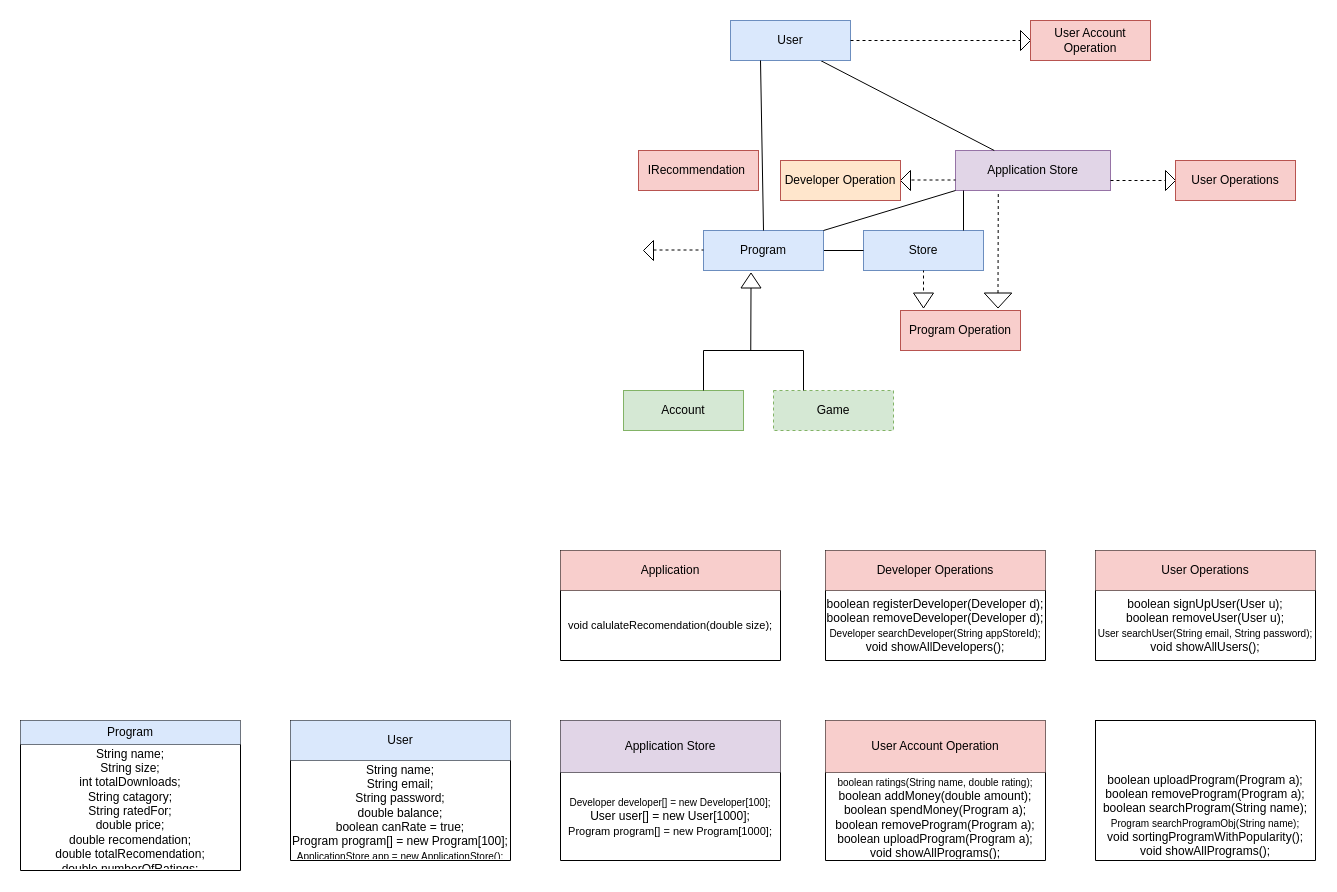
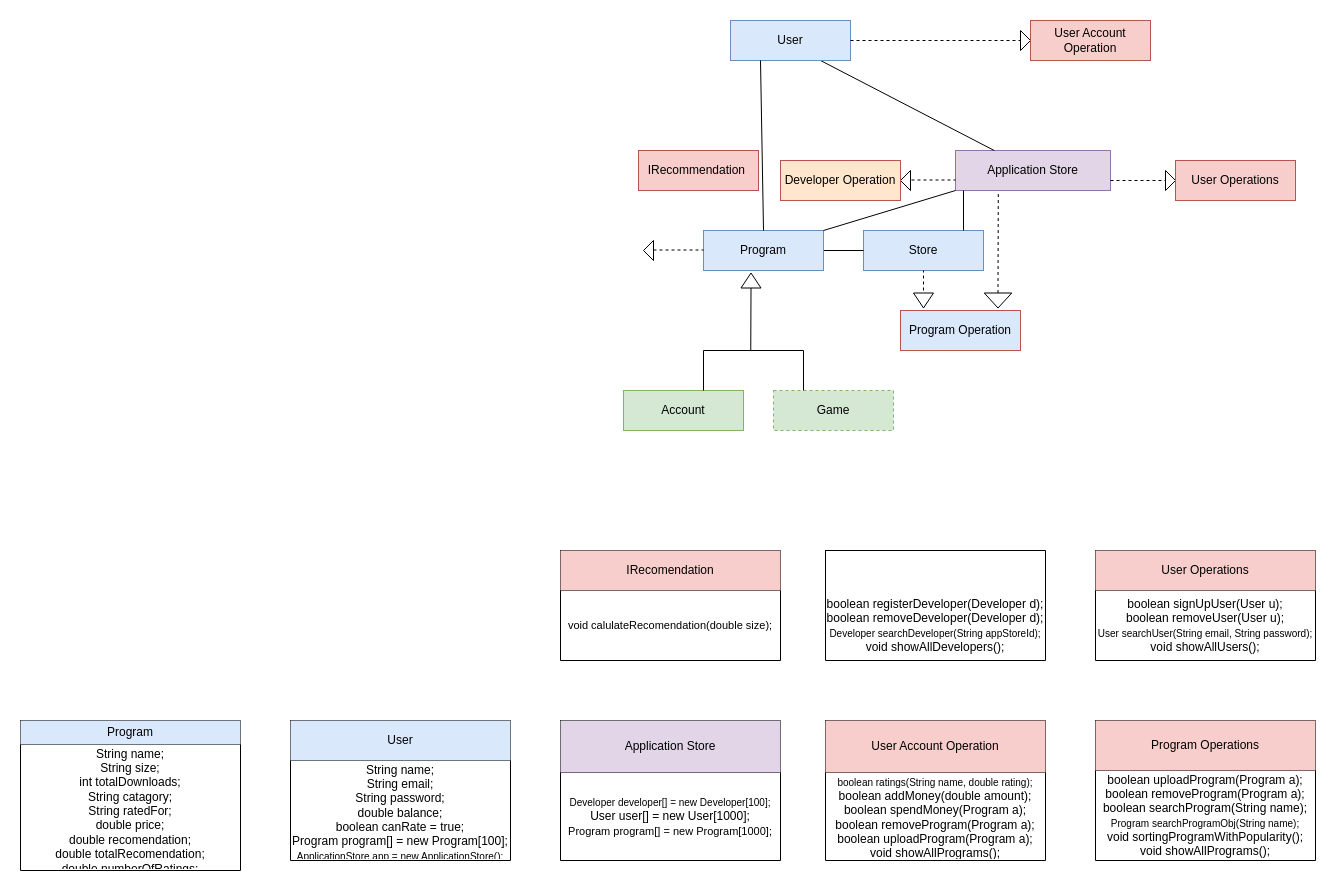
  <mxCell id="0" />
  <mxCell id="1" parent="0" />
  <mxCell id="2" value="" style="shape=table;html=1;whiteSpace=wrap;startSize=0;container=1;collapsible=0;childLayout=tableLayout;" parent="1" vertex="1"><mxGeometry x="1095" y="550" width="220" height="110" as="geometry" /></mxCell>
  <mxCell id="3" value="" style="shape=partialRectangle;html=1;whiteSpace=wrap;collapsible=0;dropTarget=0;pointerEvents=0;fillColor=none;top=0;left=0;bottom=0;right=0;points=[[0,0.5],[1,0.5]];portConstraint=eastwest;" parent="2" vertex="1"><mxGeometry width="220" height="40" as="geometry" /></mxCell>
  <mxCell id="4" value="&lt;font color=&quot;#000000&quot;&gt;User Operations&lt;/font&gt;" style="shape=partialRectangle;html=1;whiteSpace=wrap;connectable=0;overflow=hidden;fillColor=#f8cecc;top=0;left=0;bottom=0;right=0;strokeColor=#b85450;" parent="3" vertex="1"><mxGeometry width="220" height="40" as="geometry" /></mxCell>
  <mxCell id="5" value="" style="shape=partialRectangle;html=1;whiteSpace=wrap;collapsible=0;dropTarget=0;pointerEvents=0;fillColor=none;top=0;left=0;bottom=0;right=0;points=[[0,0.5],[1,0.5]];portConstraint=eastwest;" parent="2" vertex="1"><mxGeometry y="40" width="220" height="70" as="geometry" /></mxCell>
  <mxCell id="6" value="boolean signUpUser(User u);&lt;br&gt;boolean removeUser(User u);&lt;br&gt;&lt;font style=&quot;font-size: 10px&quot;&gt;User searchUser(String email, String password);&lt;br&gt;&lt;/font&gt;void showAllUsers();" style="shape=partialRectangle;html=1;whiteSpace=wrap;connectable=0;overflow=hidden;fillColor=none;top=0;left=0;bottom=0;right=0;" parent="5" vertex="1"><mxGeometry width="220" height="70" as="geometry" /></mxCell>
  <mxCell id="7" value="" style="shape=table;html=1;whiteSpace=wrap;startSize=0;container=1;collapsible=0;childLayout=tableLayout;" parent="1" vertex="1"><mxGeometry x="825" y="550" width="220" height="110" as="geometry" /></mxCell>
  <mxCell id="8" value="" style="shape=partialRectangle;html=1;whiteSpace=wrap;collapsible=0;dropTarget=0;pointerEvents=0;fillColor=none;top=0;left=0;bottom=0;right=0;points=[[0,0.5],[1,0.5]];portConstraint=eastwest;" parent="7" vertex="1"><mxGeometry width="220" height="40" as="geometry" /></mxCell>
- <mxCell id="9" value="&lt;font color=&quot;#000000&quot;&gt;Developer Operations&lt;/font&gt;" style="shape=partialRectangle;html=1;whiteSpace=wrap;connectable=0;overflow=hidden;fillColor=#f8cecc;top=0;left=0;bottom=0;right=0;strokeColor=#b85450;" parent="8" vertex="1"><mxGeometry width="220" height="40" as="geometry" /></mxCell>
  <mxCell id="10" value="" style="shape=partialRectangle;html=1;whiteSpace=wrap;collapsible=0;dropTarget=0;pointerEvents=0;fillColor=none;top=0;left=0;bottom=0;right=0;points=[[0,0.5],[1,0.5]];portConstraint=eastwest;" parent="7" vertex="1"><mxGeometry y="40" width="220" height="70" as="geometry" /></mxCell>
  <mxCell id="11" value="boolean registerDeveloper(Developer d);&lt;br&gt;boolean removeDeveloper(Developer d);&lt;br&gt;&lt;font style=&quot;font-size: 10px&quot;&gt;Developer searchDeveloper(String appStoreId);&lt;br&gt;&lt;/font&gt;void showAllDevelopers();" style="shape=partialRectangle;html=1;whiteSpace=wrap;connectable=0;overflow=hidden;fillColor=none;top=0;left=0;bottom=0;right=0;" parent="10" vertex="1"><mxGeometry width="220" height="70" as="geometry" /></mxCell>
  <mxCell id="12" value="" style="shape=table;html=1;whiteSpace=wrap;startSize=0;container=1;collapsible=0;childLayout=tableLayout;" parent="1" vertex="1"><mxGeometry x="1095" y="720" width="220" height="140" as="geometry" /></mxCell>
  <mxCell id="13" value="" style="shape=partialRectangle;html=1;whiteSpace=wrap;collapsible=0;dropTarget=0;pointerEvents=0;fillColor=none;top=0;left=0;bottom=0;right=0;points=[[0,0.5],[1,0.5]];portConstraint=eastwest;" parent="12" vertex="1"><mxGeometry width="220" height="50" as="geometry" /></mxCell>
+ <mxCell id="14" value="&lt;font color=&quot;#000000&quot;&gt;Program&amp;nbsp;Operations&lt;/font&gt;" style="shape=partialRectangle;html=1;whiteSpace=wrap;connectable=0;overflow=hidden;fillColor=#f8cecc;top=0;left=0;bottom=0;right=0;strokeColor=#b85450;" parent="13" vertex="1"><mxGeometry width="220" height="50" as="geometry" /></mxCell>
  <mxCell id="15" value="" style="shape=partialRectangle;html=1;whiteSpace=wrap;collapsible=0;dropTarget=0;pointerEvents=0;fillColor=none;top=0;left=0;bottom=0;right=0;points=[[0,0.5],[1,0.5]];portConstraint=eastwest;" parent="12" vertex="1"><mxGeometry y="50" width="220" height="90" as="geometry" /></mxCell>
  <mxCell id="16" value="boolean uploadProgram(Program a);&lt;br&gt;boolean removeProgram(Program a);&lt;br&gt;boolean searchProgram(String name);&lt;br&gt;&lt;font style=&quot;font-size: 10px&quot;&gt;Program searchProgramObj(String name);&lt;br&gt;&lt;/font&gt;void sortingProgramWithPopularity();&lt;br&gt;void showAllPrograms();" style="shape=partialRectangle;html=1;whiteSpace=wrap;connectable=0;overflow=hidden;fillColor=none;top=0;left=0;bottom=0;right=0;" parent="15" vertex="1"><mxGeometry width="220" height="90" as="geometry" /></mxCell>
  <mxCell id="17" value="" style="shape=table;html=1;whiteSpace=wrap;startSize=0;container=1;collapsible=0;childLayout=tableLayout;" parent="1" vertex="1"><mxGeometry x="560" y="550" width="220" height="110" as="geometry" /></mxCell>
  <mxCell id="18" value="" style="shape=partialRectangle;html=1;whiteSpace=wrap;collapsible=0;dropTarget=0;pointerEvents=0;fillColor=none;top=0;left=0;bottom=0;right=0;points=[[0,0.5],[1,0.5]];portConstraint=eastwest;" parent="17" vertex="1"><mxGeometry width="220" height="40" as="geometry" /></mxCell>
- <mxCell id="19" value="&lt;font color=&quot;#000000&quot;&gt;&lt;span&gt;Application&lt;/span&gt;&lt;/font&gt;" style="shape=partialRectangle;html=1;whiteSpace=wrap;connectable=0;overflow=hidden;fillColor=#f8cecc;top=0;left=0;bottom=0;right=0;strokeColor=#b85450;" parent="18" vertex="1"><mxGeometry width="220" height="40" as="geometry" /></mxCell>
+ <mxCell id="19" value="&lt;font color=&quot;#000000&quot;&gt;&lt;span&gt;IRecomendation&lt;/span&gt;&lt;/font&gt;" style="shape=partialRectangle;html=1;whiteSpace=wrap;connectable=0;overflow=hidden;fillColor=#f8cecc;top=0;left=0;bottom=0;right=0;strokeColor=#b85450;" parent="18" vertex="1"><mxGeometry width="220" height="40" as="geometry" /></mxCell>
  <mxCell id="20" value="" style="shape=partialRectangle;html=1;whiteSpace=wrap;collapsible=0;dropTarget=0;pointerEvents=0;fillColor=none;top=0;left=0;bottom=0;right=0;points=[[0,0.5],[1,0.5]];portConstraint=eastwest;" parent="17" vertex="1"><mxGeometry y="40" width="220" height="70" as="geometry" /></mxCell>
  <mxCell id="21" value="&lt;font style=&quot;font-size: 11px&quot;&gt;void calulateRecomendation(double size);&lt;/font&gt;" style="shape=partialRectangle;html=1;whiteSpace=wrap;connectable=0;overflow=hidden;fillColor=none;top=0;left=0;bottom=0;right=0;" parent="20" vertex="1"><mxGeometry width="220" height="70" as="geometry" /></mxCell>
  <mxCell id="22" value="" style="shape=table;html=1;whiteSpace=wrap;startSize=0;container=1;collapsible=0;childLayout=tableLayout;" parent="1" vertex="1"><mxGeometry x="825" y="720" width="220" height="140" as="geometry" /></mxCell>
  <mxCell id="23" value="" style="shape=partialRectangle;html=1;whiteSpace=wrap;collapsible=0;dropTarget=0;pointerEvents=0;fillColor=none;top=0;left=0;bottom=0;right=0;points=[[0,0.5],[1,0.5]];portConstraint=eastwest;" parent="22" vertex="1"><mxGeometry width="220" height="52" as="geometry" /></mxCell>
  <mxCell id="24" value="&lt;font color=&quot;#000000&quot;&gt;&lt;span&gt;User Account Operation&lt;/span&gt;&lt;/font&gt;" style="shape=partialRectangle;html=1;whiteSpace=wrap;connectable=0;overflow=hidden;fillColor=#f8cecc;top=0;left=0;bottom=0;right=0;strokeColor=#b85450;" parent="23" vertex="1"><mxGeometry width="220" height="52" as="geometry" /></mxCell>
  <mxCell id="25" value="" style="shape=partialRectangle;html=1;whiteSpace=wrap;collapsible=0;dropTarget=0;pointerEvents=0;fillColor=none;top=0;left=0;bottom=0;right=0;points=[[0,0.5],[1,0.5]];portConstraint=eastwest;" parent="22" vertex="1"><mxGeometry y="52" width="220" height="88" as="geometry" /></mxCell>
  <mxCell id="26" value="&lt;font&gt;&lt;font size=&quot;1&quot;&gt;boolean ratings(String name, double rating);&lt;/font&gt;&lt;br&gt;&lt;font style=&quot;font-size: 12px&quot;&gt;boolean addMoney(double amount);&lt;br&gt;&lt;/font&gt;boolean spendMoney(Program a);&lt;br&gt;boolean removeProgram(Program a);&lt;br&gt;boolean uploadProgram(Program a);&lt;br&gt;void showAllPrograms();&lt;br&gt;&lt;/font&gt;" style="shape=partialRectangle;html=1;whiteSpace=wrap;connectable=0;overflow=hidden;fillColor=none;top=0;left=0;bottom=0;right=0;" parent="25" vertex="1"><mxGeometry width="220" height="88" as="geometry" /></mxCell>
  <mxCell id="27" value="" style="group" vertex="1" connectable="0" parent="1"><mxGeometry x="523" y="20" width="772" height="410" as="geometry" /></mxCell>
  <mxCell id="28" value="Application Store" style="rounded=0;whiteSpace=wrap;html=1;fillColor=#e1d5e7;strokeColor=#9673a6;" parent="27" vertex="1"><mxGeometry x="432" y="130" width="155" height="40" as="geometry" /></mxCell>
  <mxCell id="29" value="" style="endArrow=none;html=1;entryX=0.25;entryY=0;entryDx=0;entryDy=0;exitX=0.75;exitY=1;exitDx=0;exitDy=0;" parent="27" edge="1" target="28" source="30"><mxGeometry width="50" height="50" relative="1" as="geometry"><mxPoint x="582" y="210" as="sourcePoint" /><mxPoint x="582" y="170" as="targetPoint" /></mxGeometry></mxCell>
  <mxCell id="30" value="User" style="rounded=0;whiteSpace=wrap;html=1;fillColor=#dae8fc;strokeColor=#6c8ebf;" parent="27" vertex="1"><mxGeometry x="207" width="120" height="40" as="geometry" /></mxCell>
  <mxCell id="31" value="" style="endArrow=none;dashed=1;html=1;exitX=1;exitY=0.75;exitDx=0;exitDy=0;" parent="27" source="28" edge="1"><mxGeometry width="50" height="50" relative="1" as="geometry"><mxPoint x="592" y="160" as="sourcePoint" /><mxPoint x="642" y="160" as="targetPoint" /></mxGeometry></mxCell>
  <mxCell id="32" value="" style="triangle;whiteSpace=wrap;html=1;" parent="27" vertex="1"><mxGeometry x="642" y="150" width="10" height="20" as="geometry" /></mxCell>
  <mxCell id="33" value="User Operations" style="rounded=0;whiteSpace=wrap;html=1;fillColor=#f8cecc;strokeColor=#b85450;" parent="27" vertex="1"><mxGeometry x="652" y="140" width="120" height="40" as="geometry" /></mxCell>
  <mxCell id="34" value="Store" style="rounded=0;whiteSpace=wrap;html=1;fillColor=#dae8fc;strokeColor=#6c8ebf;" parent="27" vertex="1"><mxGeometry x="340" y="210" width="120" height="40" as="geometry" /></mxCell>
  <mxCell id="35" value="" style="endArrow=none;html=1;" parent="27" edge="1"><mxGeometry width="50" height="50" relative="1" as="geometry"><mxPoint x="440" y="210" as="sourcePoint" /><mxPoint x="440" y="170" as="targetPoint" /></mxGeometry></mxCell>
  <mxCell id="36" value="" style="endArrow=none;html=1;" parent="27" edge="1"><mxGeometry width="50" height="50" relative="1" as="geometry"><mxPoint x="300" y="230" as="sourcePoint" /><mxPoint x="340" y="230" as="targetPoint" /></mxGeometry></mxCell>
  <mxCell id="37" value="Program" style="rounded=0;whiteSpace=wrap;html=1;fillColor=#dae8fc;strokeColor=#6c8ebf;" parent="27" vertex="1"><mxGeometry x="180" y="210" width="120" height="40" as="geometry" /></mxCell>
  <mxCell id="38" value="" style="endArrow=none;dashed=1;html=1;" parent="27" edge="1"><mxGeometry width="50" height="50" relative="1" as="geometry"><mxPoint x="382" y="159.5" as="sourcePoint" /><mxPoint x="432" y="159.5" as="targetPoint" /></mxGeometry></mxCell>
  <mxCell id="39" value="" style="triangle;whiteSpace=wrap;html=1;rotation=-180;" parent="27" vertex="1"><mxGeometry x="377" y="150" width="10" height="20" as="geometry" /></mxCell>
  <mxCell id="40" value="Developer Operation" style="rounded=0;whiteSpace=wrap;html=1;fillColor=#ffe6cc;strokeColor=#b85450;" parent="27" vertex="1"><mxGeometry x="257" y="140" width="120" height="40" as="geometry" /></mxCell>
  <mxCell id="41" value="" style="endArrow=none;dashed=1;html=1;entryX=0.5;entryY=1;entryDx=0;entryDy=0;" parent="27" target="34" edge="1"><mxGeometry width="50" height="50" relative="1" as="geometry"><mxPoint x="400" y="270" as="sourcePoint" /><mxPoint x="510" y="270" as="targetPoint" /></mxGeometry></mxCell>
  <mxCell id="42" value="" style="triangle;whiteSpace=wrap;html=1;rotation=90;" parent="27" vertex="1"><mxGeometry x="392.5" y="270" width="15" height="20" as="geometry" /></mxCell>
- <mxCell id="43" value="Program Operation" style="rounded=0;whiteSpace=wrap;html=1;fillColor=#f8cecc;strokeColor=#b85450;" parent="27" vertex="1"><mxGeometry x="377" y="290" width="120" height="40" as="geometry" /></mxCell>
+ <mxCell id="43" value="Program Operation" style="rounded=0;whiteSpace=wrap;html=1;fillColor=#dae8fc;strokeColor=#b85450;" parent="27" vertex="1"><mxGeometry x="377" y="290" width="120" height="40" as="geometry" /></mxCell>
  <mxCell id="44" value="" style="endArrow=none;dashed=1;html=1;" parent="27" edge="1"><mxGeometry width="50" height="50" relative="1" as="geometry"><mxPoint x="130" y="229.5" as="sourcePoint" /><mxPoint x="180" y="229.5" as="targetPoint" /></mxGeometry></mxCell>
  <mxCell id="45" value="" style="triangle;whiteSpace=wrap;html=1;rotation=-180;" parent="27" vertex="1"><mxGeometry x="120" y="220" width="10" height="20" as="geometry" /></mxCell>
  <mxCell id="46" value="IRecommendation&amp;nbsp;" style="rounded=0;whiteSpace=wrap;html=1;fillColor=#f8cecc;strokeColor=#b85450;" parent="27" vertex="1"><mxGeometry x="115" y="130" width="120" height="40" as="geometry" /></mxCell>
  <mxCell id="47" value="Game" style="rounded=0;whiteSpace=wrap;html=1;fillColor=#d5e8d4;strokeColor=#82b366;dashed=1;" parent="27" vertex="1"><mxGeometry x="250" y="370" width="120" height="40" as="geometry" /></mxCell>
  <mxCell id="48" value="Account" style="rounded=0;whiteSpace=wrap;html=1;fillColor=#d5e8d4;strokeColor=#82b366;" parent="27" vertex="1"><mxGeometry x="100" y="370" width="120" height="40" as="geometry" /></mxCell>
  <mxCell id="49" value="" style="endArrow=none;html=1;" parent="27" edge="1"><mxGeometry width="50" height="50" relative="1" as="geometry"><mxPoint x="180" y="370" as="sourcePoint" /><mxPoint x="180" y="330" as="targetPoint" /></mxGeometry></mxCell>
  <mxCell id="50" value="" style="endArrow=none;html=1;exitX=0.25;exitY=0;exitDx=0;exitDy=0;" parent="27" source="47" edge="1"><mxGeometry width="50" height="50" relative="1" as="geometry"><mxPoint x="190" y="380" as="sourcePoint" /><mxPoint x="280" y="330" as="targetPoint" /></mxGeometry></mxCell>
  <mxCell id="51" value="" style="endArrow=none;html=1;" parent="27" edge="1"><mxGeometry width="50" height="50" relative="1" as="geometry"><mxPoint x="180" y="330" as="sourcePoint" /><mxPoint x="280" y="330" as="targetPoint" /></mxGeometry></mxCell>
  <mxCell id="52" value="" style="endArrow=none;html=1;entryX=0;entryY=0.5;entryDx=0;entryDy=0;" parent="27" target="53" edge="1"><mxGeometry width="50" height="50" relative="1" as="geometry"><mxPoint x="227.26" y="330" as="sourcePoint" /><mxPoint x="227.26" y="270" as="targetPoint" /></mxGeometry></mxCell>
  <mxCell id="53" value="" style="triangle;whiteSpace=wrap;html=1;rotation=-90;" parent="27" vertex="1"><mxGeometry x="220" y="250" width="15" height="20" as="geometry" /></mxCell>
  <mxCell id="54" value="" style="endArrow=none;dashed=1;html=1;exitX=1;exitY=0.5;exitDx=0;exitDy=0;entryX=0;entryY=0.5;entryDx=0;entryDy=0;" parent="27" source="30" edge="1" target="56"><mxGeometry width="50" height="50" relative="1" as="geometry"><mxPoint x="667" y="230" as="sourcePoint" /><mxPoint x="717" y="230" as="targetPoint" /></mxGeometry></mxCell>
  <mxCell id="55" value="" style="triangle;whiteSpace=wrap;html=1;" parent="27" vertex="1"><mxGeometry x="497" y="10" width="10" height="20" as="geometry" /></mxCell>
  <mxCell id="56" value="User Account Operation" style="rounded=0;whiteSpace=wrap;html=1;fillColor=#f8cecc;strokeColor=#b85450;" parent="27" vertex="1"><mxGeometry x="507" width="120" height="40" as="geometry" /></mxCell>
  <mxCell id="57" value="" style="endArrow=none;html=1;entryX=0;entryY=1;entryDx=0;entryDy=0;exitX=1;exitY=0;exitDx=0;exitDy=0;" parent="27" source="37" target="28" edge="1"><mxGeometry width="50" height="50" relative="1" as="geometry"><mxPoint x="320" y="240" as="sourcePoint" /><mxPoint x="425" y="170" as="targetPoint" /></mxGeometry></mxCell>
  <mxCell id="58" value="" style="endArrow=none;dashed=1;html=1;entryX=0.276;entryY=1.046;entryDx=0;entryDy=0;exitX=0;exitY=0.5;exitDx=0;exitDy=0;entryPerimeter=0;" parent="27" source="59" target="28" edge="1"><mxGeometry width="50" height="50" relative="1" as="geometry"><mxPoint x="471" y="240" as="sourcePoint" /><mxPoint x="478" y="170" as="targetPoint" /></mxGeometry></mxCell>
  <mxCell id="59" value="" style="triangle;whiteSpace=wrap;html=1;rotation=90;" parent="27" vertex="1"><mxGeometry x="467" y="266.25" width="15" height="27.5" as="geometry" /></mxCell>
  <mxCell id="60" value="" style="endArrow=none;html=1;entryX=0.25;entryY=1;entryDx=0;entryDy=0;exitX=0.5;exitY=0;exitDx=0;exitDy=0;" edge="1" parent="27" source="37" target="30"><mxGeometry width="50" height="50" relative="1" as="geometry"><mxPoint x="377" y="220" as="sourcePoint" /><mxPoint x="427" y="170" as="targetPoint" /></mxGeometry></mxCell>
  <mxCell id="61" value="" style="shape=table;html=1;whiteSpace=wrap;startSize=0;container=1;collapsible=0;childLayout=tableLayout;" vertex="1" parent="1"><mxGeometry x="560" y="720" width="220" height="140" as="geometry" /></mxCell>
  <mxCell id="62" value="" style="shape=partialRectangle;html=1;whiteSpace=wrap;collapsible=0;dropTarget=0;pointerEvents=0;fillColor=none;top=0;left=0;bottom=0;right=0;points=[[0,0.5],[1,0.5]];portConstraint=eastwest;" vertex="1" parent="61"><mxGeometry width="220" height="52" as="geometry" /></mxCell>
  <mxCell id="63" value="&lt;font color=&quot;#000000&quot;&gt;&lt;span&gt;Application Store&lt;/span&gt;&lt;/font&gt;" style="shape=partialRectangle;html=1;whiteSpace=wrap;connectable=0;overflow=hidden;fillColor=#e1d5e7;top=0;left=0;bottom=0;right=0;strokeColor=#9673a6;" vertex="1" parent="62"><mxGeometry width="220" height="52" as="geometry" /></mxCell>
  <mxCell id="64" value="" style="shape=partialRectangle;html=1;whiteSpace=wrap;collapsible=0;dropTarget=0;pointerEvents=0;fillColor=none;top=0;left=0;bottom=0;right=0;points=[[0,0.5],[1,0.5]];portConstraint=eastwest;" vertex="1" parent="61"><mxGeometry y="52" width="220" height="88" as="geometry" /></mxCell>
  <mxCell id="65" value="&lt;font&gt;&lt;font style=&quot;font-size: 10px&quot;&gt;Developer developer[] = new Developer[100];&lt;br&gt;&lt;/font&gt;User user[] = new User[1000];&lt;br&gt;&lt;font style=&quot;font-size: 11px&quot;&gt;Program program[] = new Program[1000];&lt;/font&gt;&lt;br&gt;&lt;/font&gt;" style="shape=partialRectangle;html=1;whiteSpace=wrap;connectable=0;overflow=hidden;fillColor=none;top=0;left=0;bottom=0;right=0;" vertex="1" parent="64"><mxGeometry width="220" height="88" as="geometry" /></mxCell>
  <mxCell id="66" value="" style="shape=table;html=1;whiteSpace=wrap;startSize=0;container=1;collapsible=0;childLayout=tableLayout;" vertex="1" parent="1"><mxGeometry x="290" y="720" width="220" height="140" as="geometry" /></mxCell>
  <mxCell id="67" value="" style="shape=partialRectangle;html=1;whiteSpace=wrap;collapsible=0;dropTarget=0;pointerEvents=0;fillColor=none;top=0;left=0;bottom=0;right=0;points=[[0,0.5],[1,0.5]];portConstraint=eastwest;" vertex="1" parent="66"><mxGeometry width="220" height="40" as="geometry" /></mxCell>
  <mxCell id="68" value="&lt;font color=&quot;#000000&quot;&gt;&lt;span&gt;User&lt;/span&gt;&lt;/font&gt;" style="shape=partialRectangle;html=1;whiteSpace=wrap;connectable=0;overflow=hidden;fillColor=#dae8fc;top=0;left=0;bottom=0;right=0;strokeColor=#6c8ebf;" vertex="1" parent="67"><mxGeometry width="220" height="40" as="geometry" /></mxCell>
  <mxCell id="69" value="" style="shape=partialRectangle;html=1;whiteSpace=wrap;collapsible=0;dropTarget=0;pointerEvents=0;fillColor=none;top=0;left=0;bottom=0;right=0;points=[[0,0.5],[1,0.5]];portConstraint=eastwest;" vertex="1" parent="66"><mxGeometry y="40" width="220" height="100" as="geometry" /></mxCell>
  <mxCell id="70" value="&lt;font&gt;String name;&lt;br&gt;String email;&lt;br&gt;String password;&lt;br&gt;double balance;&lt;br&gt;boolean canRate = true;&lt;br&gt;Program program[] = new Program[100];&lt;br&gt;&lt;font style=&quot;font-size: 10px&quot;&gt;ApplicationStore app = new ApplicationStore();&lt;/font&gt;&lt;br&gt;&lt;/font&gt;" style="shape=partialRectangle;html=1;whiteSpace=wrap;connectable=0;overflow=hidden;fillColor=none;top=0;left=0;bottom=0;right=0;" vertex="1" parent="69"><mxGeometry width="220" height="100" as="geometry" /></mxCell>
  <mxCell id="71" value="" style="shape=table;html=1;whiteSpace=wrap;startSize=0;container=1;collapsible=0;childLayout=tableLayout;" vertex="1" parent="1"><mxGeometry x="20" y="720" width="220" height="150" as="geometry" /></mxCell>
  <mxCell id="72" value="" style="shape=partialRectangle;html=1;whiteSpace=wrap;collapsible=0;dropTarget=0;pointerEvents=0;fillColor=none;top=0;left=0;bottom=0;right=0;points=[[0,0.5],[1,0.5]];portConstraint=eastwest;" vertex="1" parent="71"><mxGeometry width="220" height="24" as="geometry" /></mxCell>
  <mxCell id="73" value="&lt;font color=&quot;#000000&quot;&gt;&lt;span&gt;Program&lt;/span&gt;&lt;/font&gt;" style="shape=partialRectangle;html=1;whiteSpace=wrap;connectable=0;overflow=hidden;fillColor=#dae8fc;top=0;left=0;bottom=0;right=0;strokeColor=#6c8ebf;" vertex="1" parent="72"><mxGeometry width="220" height="24" as="geometry" /></mxCell>
  <mxCell id="74" value="" style="shape=partialRectangle;html=1;whiteSpace=wrap;collapsible=0;dropTarget=0;pointerEvents=0;fillColor=none;top=0;left=0;bottom=0;right=0;points=[[0,0.5],[1,0.5]];portConstraint=eastwest;" vertex="1" parent="71"><mxGeometry y="24" width="220" height="126" as="geometry" /></mxCell>
  <mxCell id="75" value="&lt;font&gt;String name;&lt;br&gt;String size;&lt;br&gt;int totalDownloads;&lt;br&gt;String catagory;&lt;br&gt;String ratedFor;&lt;br&gt;double price;&lt;br&gt;double recomendation;&lt;br&gt;double totalRecomendation;&lt;br&gt;double numberOfRatings;&lt;br&gt;&lt;/font&gt;" style="shape=partialRectangle;html=1;whiteSpace=wrap;connectable=0;overflow=hidden;fillColor=none;top=0;left=0;bottom=0;right=0;" vertex="1" parent="74"><mxGeometry width="220" height="126" as="geometry" /></mxCell>
